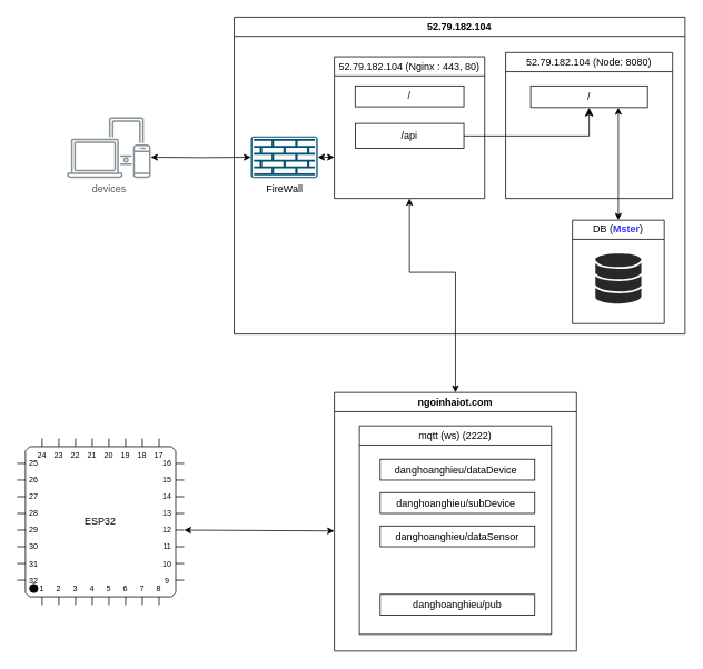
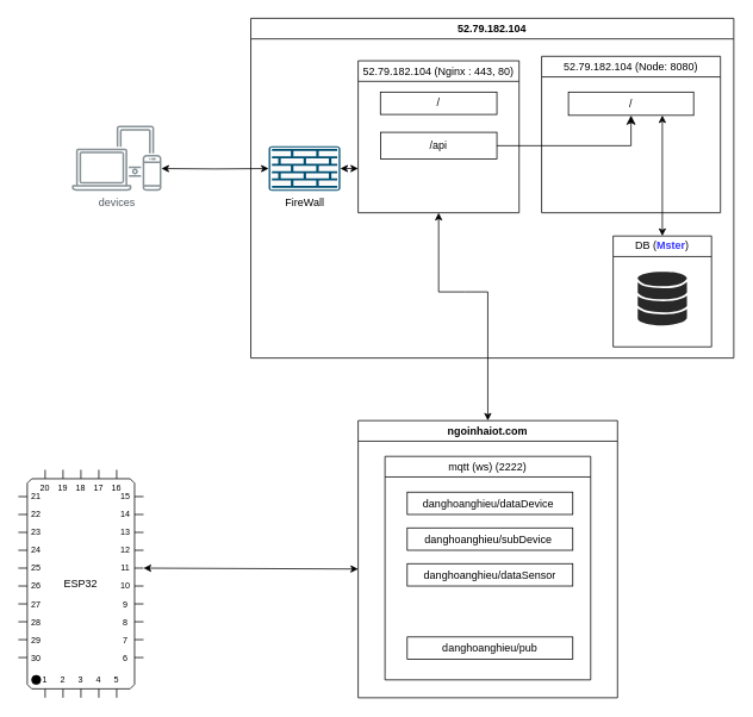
  <mxCell id="0" />
  <mxCell id="1" parent="0" />
  <mxCell id="2" value="devices" style="sketch=0;outlineConnect=0;gradientColor=none;fontColor=#545B64;strokeColor=none;fillColor=#879196;dashed=0;verticalLabelPosition=bottom;verticalAlign=top;align=center;html=1;fontSize=12;fontStyle=0;aspect=fixed;shape=mxgraph.aws4.illustration_devices;pointerEvents=1" parent="1" vertex="1"><mxGeometry x="80" y="140" width="100" height="73" as="geometry" /></mxCell>
  <mxCell id="3" style="edgeStyle=orthogonalEdgeStyle;rounded=0;orthogonalLoop=1;jettySize=auto;html=1;entryX=0;entryY=0.5;entryDx=0;entryDy=0;entryPerimeter=0;startArrow=classic;startFill=1;" parent="1" target="5" edge="1"><mxGeometry relative="1" as="geometry"><mxPoint x="180" y="188" as="sourcePoint" /><mxPoint x="472" y="130" as="targetPoint" /></mxGeometry></mxCell>
  <mxCell id="4" value="52.79.182.104" style="swimlane;whiteSpace=wrap;html=1;startSize=23;" parent="1" vertex="1"><mxGeometry x="280" y="20" width="540" height="380" as="geometry" /></mxCell>
  <mxCell id="5" value="FireWall" style="sketch=0;points=[[0.015,0.015,0],[0.985,0.015,0],[0.985,0.985,0],[0.015,0.985,0],[0.25,0,0],[0.5,0,0],[0.75,0,0],[1,0.25,0],[1,0.5,0],[1,0.75,0],[0.75,1,0],[0.5,1,0],[0.25,1,0],[0,0.75,0],[0,0.5,0],[0,0.25,0]];verticalLabelPosition=bottom;html=1;verticalAlign=top;aspect=fixed;align=center;pointerEvents=1;shape=mxgraph.cisco19.rect;prIcon=firewall;fillColor=#FAFAFA;strokeColor=#005073;" parent="4" vertex="1"><mxGeometry x="20" y="143" width="80" height="50" as="geometry" /></mxCell>
  <mxCell id="6" value="" style="group" vertex="1" connectable="0" parent="4"><mxGeometry x="120" y="42.5" width="405.13" height="325" as="geometry" /></mxCell>
  <mxCell id="7" value="52.79.182.104 (Node: 8080)" style="swimlane;strokeColor=default;fillColor=default;fontStyle=0" parent="6" vertex="1"><mxGeometry x="205.13" width="200" height="175" as="geometry" /></mxCell>
  <mxCell id="8" value="/" style="text;html=1;strokeColor=default;fillColor=none;align=center;verticalAlign=middle;whiteSpace=wrap;rounded=0;fontSize=12;" parent="7" vertex="1"><mxGeometry x="30" y="40" width="140" height="26" as="geometry" /></mxCell>
  <mxCell id="9" value="/api" style="text;html=1;strokeColor=default;fillColor=none;align=center;verticalAlign=middle;whiteSpace=wrap;rounded=0;fontSize=12;" parent="6" vertex="1"><mxGeometry x="25.13" y="85" width="130" height="30" as="geometry" /></mxCell>
  <mxCell id="10" value="/" style="text;html=1;strokeColor=default;fillColor=none;align=center;verticalAlign=middle;whiteSpace=wrap;rounded=0;fontSize=12;" parent="6" vertex="1"><mxGeometry x="24.88" y="40" width="130.25" height="25" as="geometry" /></mxCell>
  <mxCell id="11" value="52.79.182.104 (Nginx : 443, 80)" style="swimlane;strokeColor=default;fillColor=default;fontStyle=0" parent="6" vertex="1"><mxGeometry y="5" width="180" height="170" as="geometry" /></mxCell>
  <mxCell id="12" value="" style="edgeStyle=elbowEdgeStyle;elbow=horizontal;endArrow=classic;html=1;curved=0;rounded=0;endSize=8;startSize=8;exitX=1;exitY=0.5;exitDx=0;exitDy=0;entryX=0.5;entryY=1;entryDx=0;entryDy=0;" parent="6" source="9" target="8" edge="1"><mxGeometry width="50" height="50" relative="1" as="geometry"><mxPoint x="265.13" y="125" as="sourcePoint" /><mxPoint x="315.13" y="75" as="targetPoint" /><Array as="points"><mxPoint x="305.13" y="105" /></Array></mxGeometry></mxCell>
  <mxCell id="13" value="&lt;span style=&quot;font-weight: normal;&quot;&gt;DB (&lt;/span&gt;&lt;font color=&quot;#3333ff&quot;&gt;Mster&lt;/font&gt;&lt;span style=&quot;font-weight: normal;&quot;&gt;)&lt;/span&gt;" style="swimlane;whiteSpace=wrap;html=1;" parent="6" vertex="1"><mxGeometry x="285.13" y="201" width="110" height="124" as="geometry" /></mxCell>
  <mxCell id="14" value="" style="verticalLabelPosition=bottom;sketch=0;html=1;fillColor=#282828;strokeColor=none;verticalAlign=top;pointerEvents=1;align=center;shape=mxgraph.cisco_safe.iot_things_icons.icon7;" parent="13" vertex="1"><mxGeometry x="27.5" y="40" width="55" height="60" as="geometry" /></mxCell>
  <mxCell id="15" value="" style="endArrow=classic;startArrow=classic;html=1;rounded=0;exitX=0.5;exitY=0;exitDx=0;exitDy=0;entryX=0.75;entryY=1;entryDx=0;entryDy=0;" parent="6" source="13" target="8" edge="1"><mxGeometry width="50" height="50" relative="1" as="geometry"><mxPoint x="95.13" y="325" as="sourcePoint" /><mxPoint x="85.13" y="165" as="targetPoint" /></mxGeometry></mxCell>
  <mxCell id="16" value="" style="endArrow=classic;startArrow=classic;html=1;rounded=0;exitX=1;exitY=0.5;exitDx=0;exitDy=0;exitPerimeter=0;" edge="1" parent="1" source="5"><mxGeometry width="50" height="50" relative="1" as="geometry"><mxPoint x="640" y="320" as="sourcePoint" /><mxPoint x="400" y="188" as="targetPoint" /></mxGeometry></mxCell>
  <mxCell id="17" value="" style="group" vertex="1" connectable="0" parent="1"><mxGeometry x="400" y="470" width="290" height="310" as="geometry" /></mxCell>
  <mxCell id="18" value="ngoinhaiot.com" style="swimlane;whiteSpace=wrap;html=1;startSize=23;" vertex="1" parent="17"><mxGeometry width="290" height="310" as="geometry" /></mxCell>
  <mxCell id="19" value="mqtt (ws) (2222)" style="swimlane;strokeColor=default;fillColor=default;fontStyle=0" vertex="1" parent="17"><mxGeometry x="30" y="40" width="230" height="250" as="geometry" /></mxCell>
  <mxCell id="20" value="danghoanghieu/dataDevice&amp;nbsp;" style="text;html=1;strokeColor=default;fillColor=none;align=center;verticalAlign=middle;whiteSpace=wrap;rounded=0;fontSize=12;" vertex="1" parent="19"><mxGeometry x="24.87" y="40" width="185.13" height="25" as="geometry" /></mxCell>
  <mxCell id="21" value="danghoanghieu/pub" style="text;html=1;strokeColor=default;fillColor=none;align=center;verticalAlign=middle;whiteSpace=wrap;rounded=0;fontSize=12;" vertex="1" parent="19"><mxGeometry x="24.87" y="202" width="185.13" height="25" as="geometry" /></mxCell>
  <mxCell id="22" value="danghoanghieu/dataSensor" style="text;html=1;strokeColor=default;fillColor=none;align=center;verticalAlign=middle;whiteSpace=wrap;rounded=0;fontSize=12;" vertex="1" parent="19"><mxGeometry x="24.87" y="120" width="185.13" height="25" as="geometry" /></mxCell>
  <mxCell id="23" value="danghoanghieu/subDevice&amp;nbsp;" style="text;html=1;strokeColor=default;fillColor=none;align=center;verticalAlign=middle;whiteSpace=wrap;rounded=0;fontSize=12;" vertex="1" parent="19"><mxGeometry x="24.87" y="80" width="185.13" height="25" as="geometry" /></mxCell>
- <mxCell id="24" value="ESP32" style="shadow=0;dashed=0;align=center;html=1;strokeWidth=1;shape=mxgraph.electrical.logic_gates.qfp_ic;whiteSpace=wrap;labelNames=a,b,c,d,e,f,g,h,i,j,k,l,m,n,o,p,q,r,s,t,u,v,w,x,y,z,a1,b1,c1,d1,e1,f1,g1,h1,i1,j1,k1,l1,m1,n1;" vertex="1" parent="1"><mxGeometry x="20" y="525" width="200" height="200" as="geometry" /></mxCell>
+ <mxCell id="24" value="ESP32" style="shadow=0;dashed=0;align=center;html=1;strokeWidth=1;shape=mxgraph.electrical.logic_gates.qfp_ic;whiteSpace=wrap;labelNames=a,b,c,d,e,f,g,h,i,j,k,l,m,n,o,p,q,r,s,t,u,v,w,x,y,z,a1,b1,c1,d1,e1,f1,g1,h1,i1,j1,k1,l1,m1,n1;" vertex="1" parent="1"><mxGeometry x="20" y="525" width="140" height="255" as="geometry" /></mxCell>
  <mxCell id="25" value="" style="endArrow=classic;startArrow=classic;html=1;rounded=0;entryX=0.5;entryY=1;entryDx=0;entryDy=0;exitX=0.5;exitY=0;exitDx=0;exitDy=0;" edge="1" parent="1" source="18" target="11"><mxGeometry width="50" height="50" relative="1" as="geometry"><mxPoint x="660" y="516" as="sourcePoint" /><mxPoint x="710" y="466" as="targetPoint" /><Array as="points"><mxPoint x="545" y="326" /><mxPoint x="520" y="326" /><mxPoint x="490" y="326" /></Array></mxGeometry></mxCell>
  <mxCell id="26" value="" style="endArrow=classic;startArrow=classic;html=1;rounded=0;exitX=1;exitY=0;exitDx=0;exitDy=110;exitPerimeter=0;" edge="1" parent="1" source="24"><mxGeometry width="50" height="50" relative="1" as="geometry"><mxPoint x="660" y="516" as="sourcePoint" /><mxPoint x="400" y="636" as="targetPoint" /></mxGeometry></mxCell>
